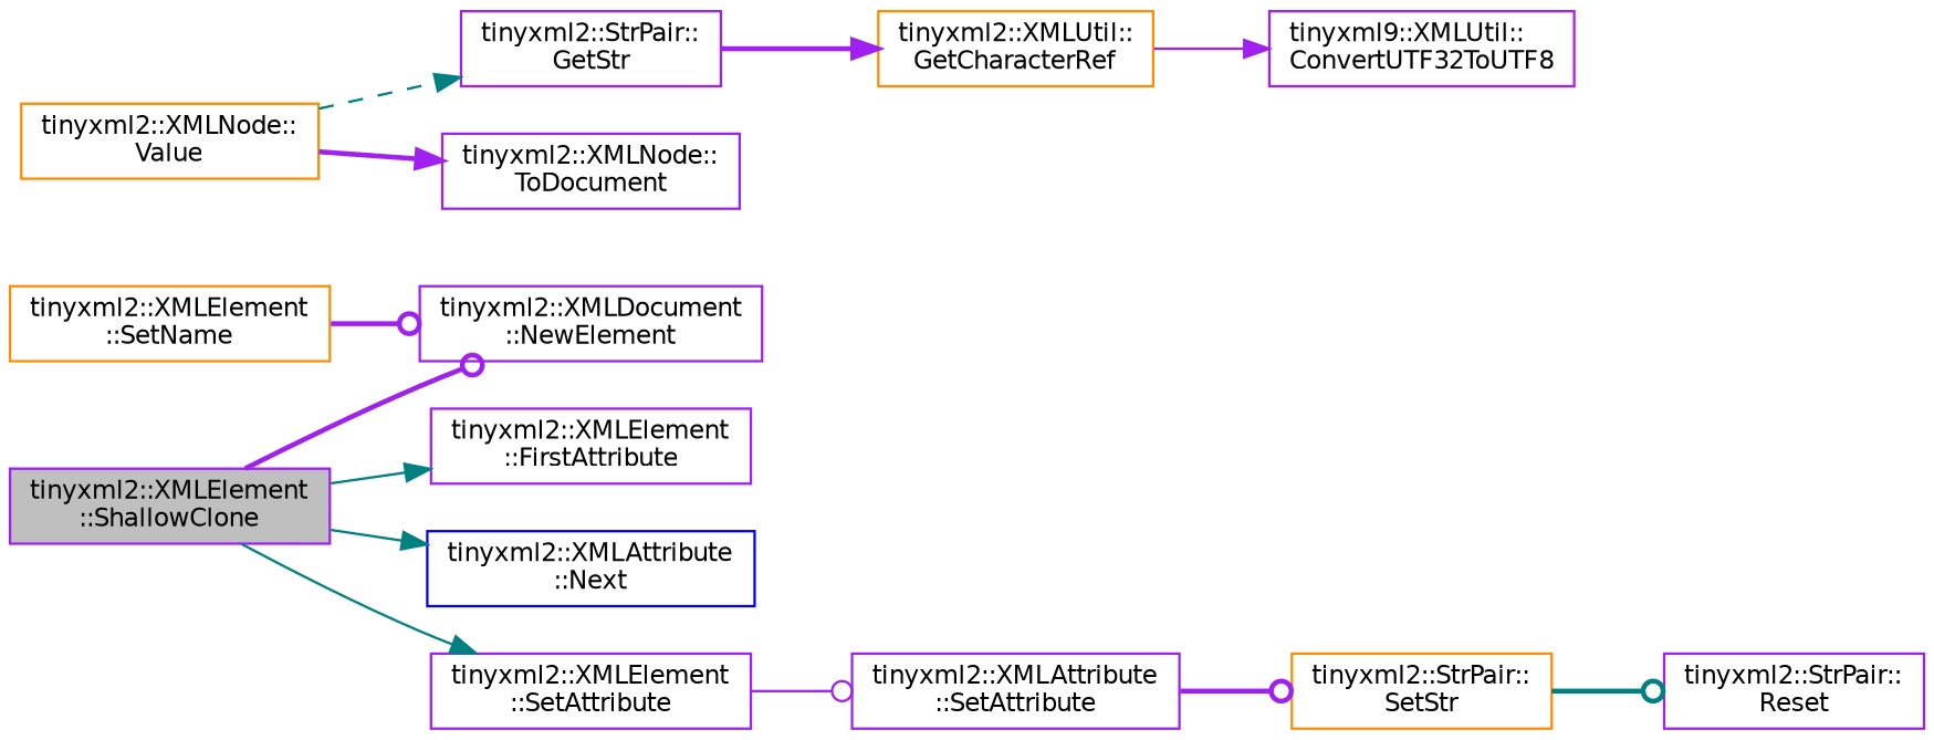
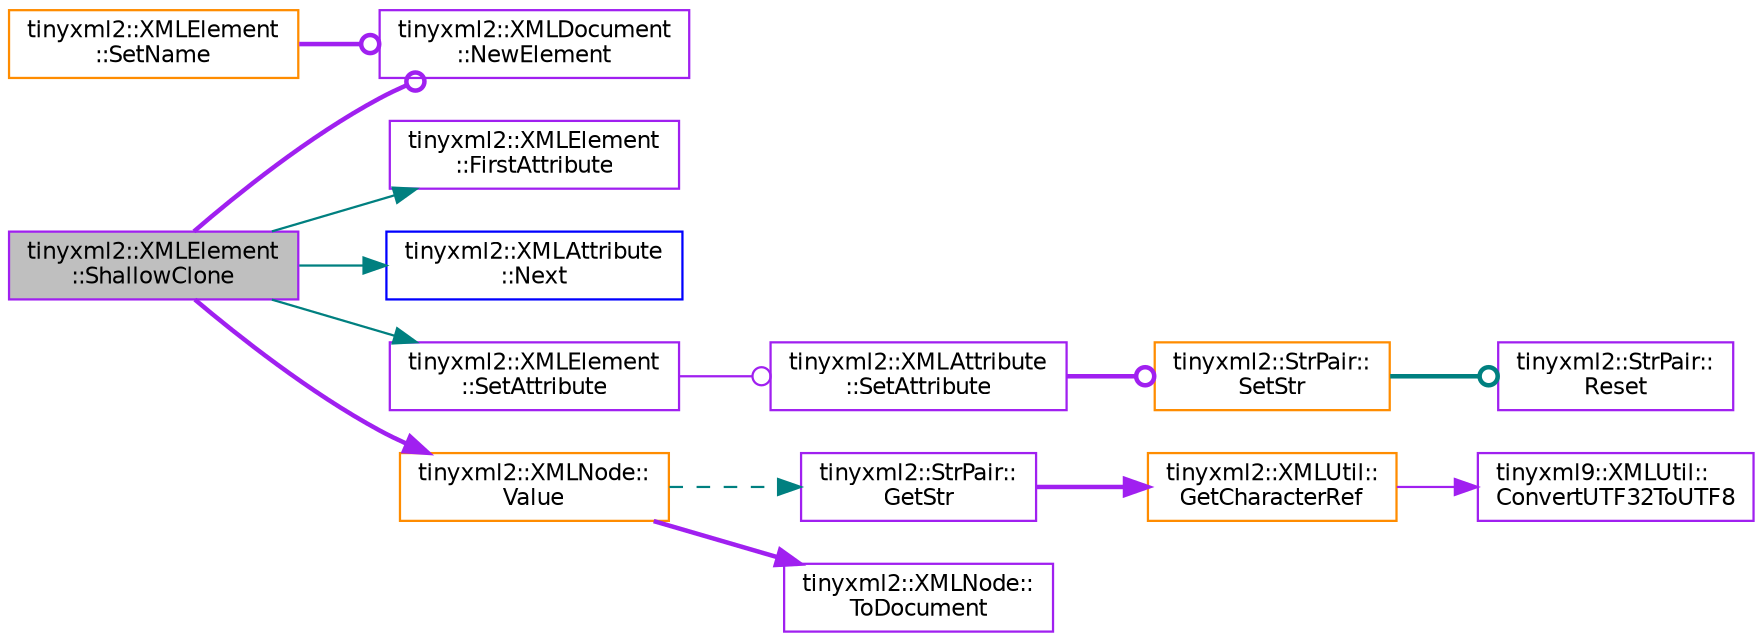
  digraph {
    rankdir=LR
    node [color=purple fillcolor=white fontname=Helvetica fontsize=10 shape=record style=filled]
    edge [arrowhead=normal color=purple fontname=Helvetica fontsize=10 labelfontname=Helvetica labelfontsize=10 style=bold]
    n1 [fillcolor=grey75 fontcolor=black height=0.2 label="tinyxml2::XMLElement\l::ShallowClone" width=0.4]
    n2 [height=0.2 label="tinyxml2::XMLElement\l::FirstAttribute" width=0.4]
    n3 [height=0.2 label="tinyxml2::XMLDocument\l::NewElement" width=0.4]
    n4 [color=blue height=0.2 label="tinyxml2::XMLAttribute\l::Next" width=0.4]
    n5 [height=0.2 label="tinyxml2::XMLElement\l::SetAttribute" width=0.4]
    n6 [color=darkorange height=0.2 label="tinyxml2::XMLNode::\lValue" width=0.4]
    n7 [height=0.2 label="tinyxml2::XMLAttribute\l::SetAttribute" width=0.4]
    n8 [height=0.2 label="tinyxml2::StrPair::\lGetStr" width=0.4]
    n9 [height=0.2 label="tinyxml2::XMLNode::\lToDocument" width=0.4]
    n10 [color=darkorange height=0.2 label="tinyxml2::XMLElement\l::SetName" width=0.4]
    n11 [color=darkorange height=0.2 label="tinyxml2::StrPair::\lSetStr" width=0.4]
    n12 [height=0.2 label="tinyxml2::StrPair::\lReset" width=0.4]
    n13 [color=darkorange height=0.2 label="tinyxml2::XMLUtil::\lGetCharacterRef" width=0.4]
    n14 [height=0.2 label="tinyxml9::XMLUtil::\lConvertUTF32ToUTF8" width=0.4]
    n1 -> n2 [color=teal style=solid]
    n1 -> n3 [arrowhead=odot]
    n1 -> n4 [color=teal style=solid]
    n1 -> n5 [color=teal style=solid]
+   n1 -> n6
    n5 -> n7 [arrowhead=odot style=solid]
    n6 -> n8 [color=teal style=dashed]
    n6 -> n9
    n7 -> n11 [arrowhead=odot]
    n8 -> n13
    n10 -> n3 [arrowhead=odot]
    n11 -> n12 [arrowhead=odot color=teal]
    n13 -> n14 [style=solid]
  }
